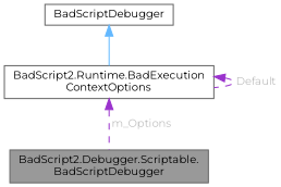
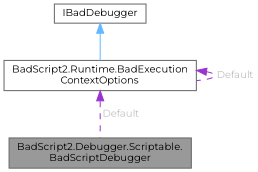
  digraph {
    fontname=Montserrat
    node [color=gray40 fillcolor=white fontname=Montserrat fontsize=10 shape=box style=filled]
    edge [color=darkorchid3 dir=back fontname=Montserrat fontsize=10 labelfontname=Helvetica labelfontsize=10 style=dashed fontcolor=grey]
    n1 [fillcolor=grey60 fontcolor=black height=0.2 label="BadScript2.Debugger.Scriptable.\lBadScriptDebugger" width=0.4]
-   n2 [height=0.2 label=BadScriptDebugger width=0.4]
+   n2 [height=0.2 label=IBadDebugger width=0.4]
    n3 [height=0.2 label="BadScript2.Runtime.BadExecution\lContextOptions" width=0.4]
    n2 -> n3 [color=steelblue1 style=solid fontcolor=""]
-   n3 -> n1 [label=" m_Options"]
+   n3 -> n1 [label=" Default"]
    n3 -> n3 [label=" Default"]
  }
